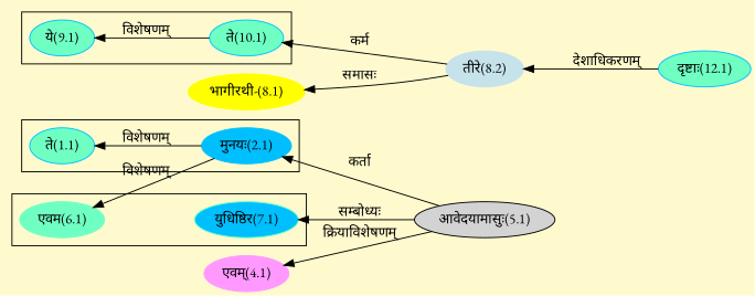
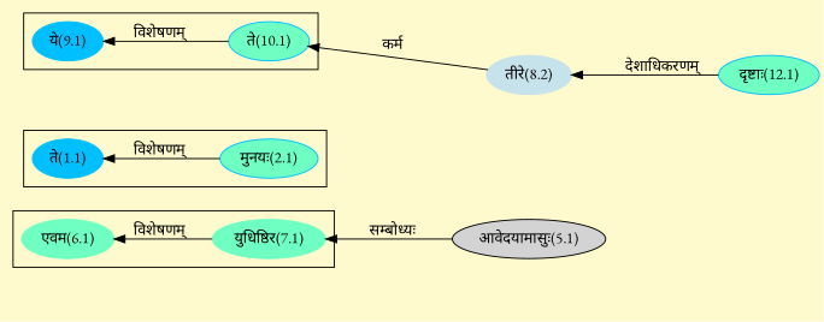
  digraph {
    bgcolor=lemonchiffon1
    compound=true
    fontname="EB Garamond"
    rankdir=LR
    node [color="#00BFFF" fontname="EB Garamond" style=filled]
    edge [dir=back fontname="EB Garamond"]
-   n1 [label="ते(1.1)" fillcolor="#6FFFC3"]
-   n2 [label="मुनयः(2.1)"]
+   n1 [label="ते(1.1)"]
+   n2 [label="मुनयः(2.1)" fillcolor="#6FFFC3"]
    n3 [color="#6FFFC3" label="एवम(6.1)"]
-   n4 [color="#6FFFC3" label="युधिष्ठिर(7.1)" fillcolor="#00BFFF"]
-   n5 [label="ये(9.1)" fillcolor="#6FFFC3"]
+   n4 [color="#6FFFC3" label="युधिष्ठिर(7.1)"]
+   n5 [label="ये(9.1)"]
    n6 [fillcolor="#6FFFC3" label="ते(10.1)"]
    n7 [label="आवेदयामासुः(5.1)" color=""]
    n8 [color="#C6E2EB" label="तीरे(8.2)"]
    n9 [fillcolor="#6FFFC3" label="दृष्टाः(12.1)"]
-   n10 [color="#FF99FF" label="एवम्(4.1)"]
-   n11 [color="#FFFF00" label="भागीरथी-(8.1)"]
    subgraph cluster_1 {
      n1
      n2
    }
    subgraph cluster_2 {
      n3
      n4
    }
    subgraph cluster_3 {
      n5
      n6
    }
    n1 -> n2 [label="विशेषणम्"]
-   n2 -> n7 [label="कर्ता"]
-   n3 -> n2 [label="विशेषणम्"]
+   n3 -> n4 [label="विशेषणम्"]
    n4 -> n7 [label="सम्बोध्यः"]
    n5 -> n6 [label="विशेषणम्"]
    n6 -> n8 [label="कर्म"]
    n8 -> n9 [label="देशाधिकरणम्"]
-   n10 -> n7 [label="क्रियाविशेषणम्"]
-   n11 -> n8 [label="समासः"]
  }
